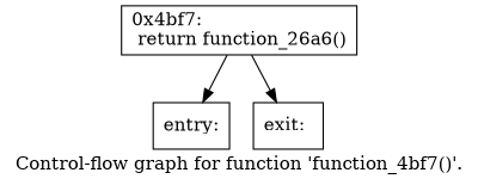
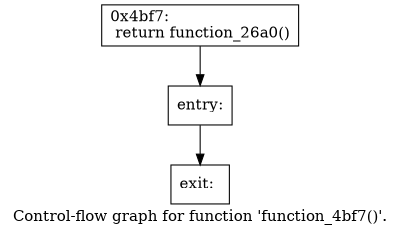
  digraph {
    label="Control-flow graph for function 'function_4bf7()'."
    node [shape=record]
    n1 [label="{entry:\l}"]
-   n2 [label="{0x4bf7:\l  return function_26a6()\l}"]
+   n2 [label="{0x4bf7:\l  return function_26a0()\l}"]
    n3 [label="{exit:\l}"]
    n2 -> n1
-   n2 -> n3
+   n1 -> n3
  }
